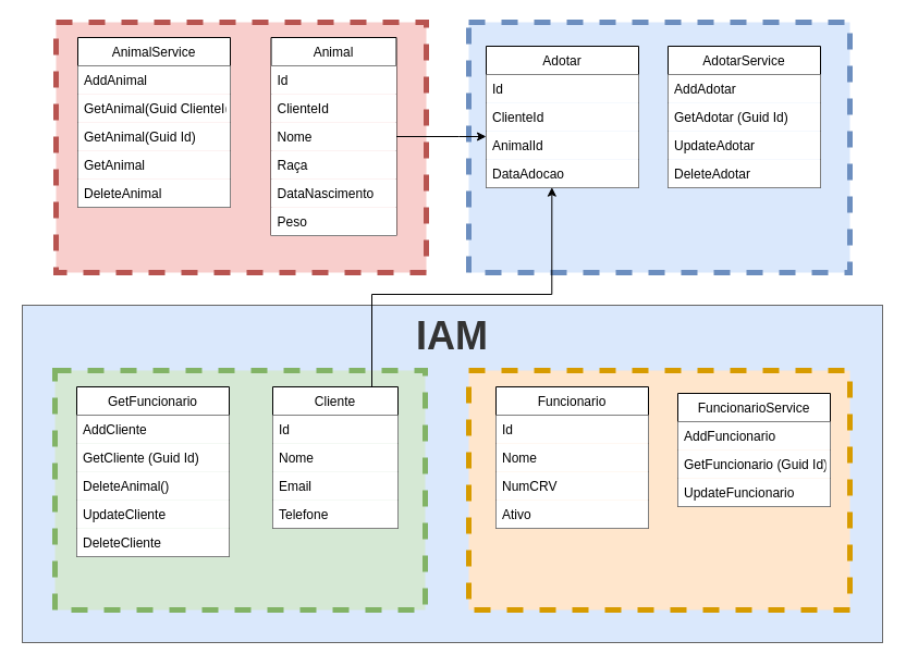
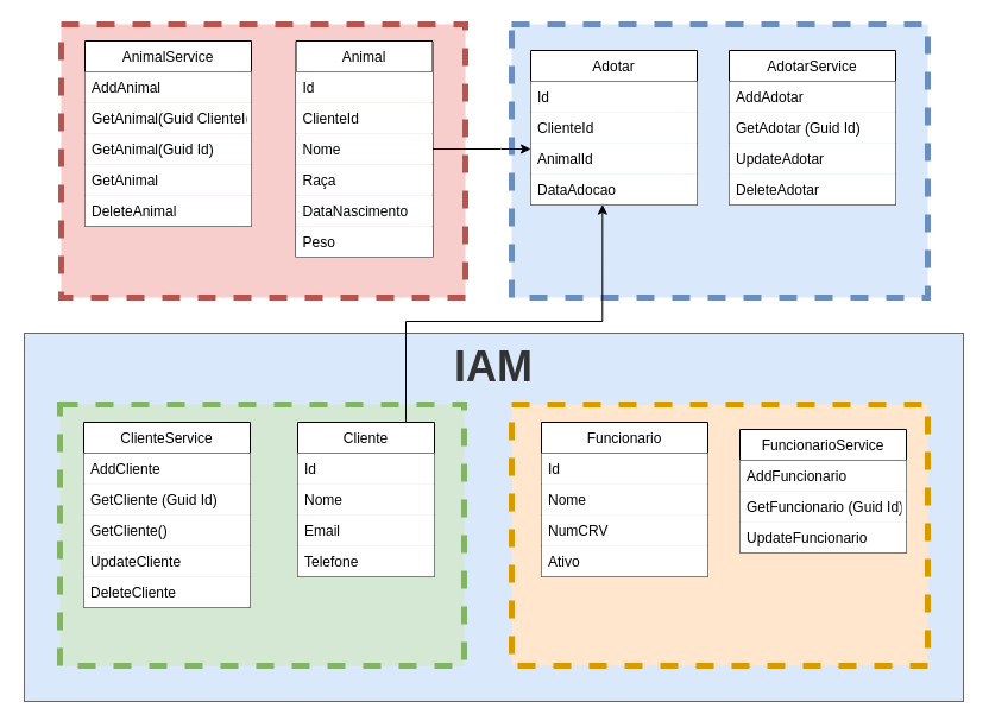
  <mxCell id="0" />
  <mxCell id="1" parent="0" />
  <mxCell id="2" value="" style="rounded=0;whiteSpace=wrap;html=1;shadow=0;dashed=1;strokeWidth=5;fillColor=#f8cecc;strokeColor=#b85450;" parent="1" vertex="1"><mxGeometry x="51" y="20" width="340" height="230" as="geometry" /></mxCell>
  <mxCell id="3" value="IAM" style="rounded=0;whiteSpace=wrap;html=1;fillColor=#dae8fc;strokeColor=#666666;fontColor=#333333;verticalAlign=top;fontStyle=1;fontSize=36;" vertex="1" parent="1"><mxGeometry x="20" y="280" width="790" height="310" as="geometry" /></mxCell>
  <mxCell id="4" value="" style="rounded=0;whiteSpace=wrap;html=1;shadow=0;dashed=1;strokeWidth=5;fillColor=#dae8fc;strokeColor=#6c8ebf;" vertex="1" parent="1"><mxGeometry x="430" y="20" width="350" height="230" as="geometry" /></mxCell>
  <mxCell id="5" value="" style="rounded=0;whiteSpace=wrap;html=1;shadow=0;dashed=1;strokeWidth=5;fillColor=#ffe6cc;strokeColor=#d79b00;" parent="1" vertex="1"><mxGeometry x="430" y="340" width="350" height="220" as="geometry" /></mxCell>
  <mxCell id="6" value="" style="rounded=0;whiteSpace=wrap;html=1;dashed=1;strokeColor=#82b366;shadow=0;fillColor=#d5e8d4;strokeWidth=5;" parent="1" vertex="1"><mxGeometry x="50" y="340" width="340" height="220" as="geometry" /></mxCell>
  <mxCell id="7" value="Adotar" style="swimlane;fontStyle=0;childLayout=stackLayout;horizontal=1;startSize=26;horizontalStack=0;resizeParent=1;resizeParentMax=0;resizeLast=0;collapsible=1;marginBottom=0;" vertex="1" parent="1"><mxGeometry x="446" y="42" width="140" height="130" as="geometry" /></mxCell>
  <mxCell id="8" value="Id" style="text;align=left;verticalAlign=top;spacingLeft=4;spacingRight=4;overflow=hidden;rotatable=0;points=[[0,0.5],[1,0.5]];portConstraint=eastwest;fillColor=#ffffff;" vertex="1" parent="7"><mxGeometry y="26" width="140" height="26" as="geometry" /></mxCell>
  <mxCell id="9" value="ClienteId" style="text;align=left;verticalAlign=top;spacingLeft=4;spacingRight=4;overflow=hidden;rotatable=0;points=[[0,0.5],[1,0.5]];portConstraint=eastwest;fillColor=#ffffff;" vertex="1" parent="7"><mxGeometry y="52" width="140" height="26" as="geometry" /></mxCell>
  <mxCell id="10" value="AnimalId" style="text;strokeColor=none;align=left;verticalAlign=top;spacingLeft=4;spacingRight=4;overflow=hidden;rotatable=0;points=[[0,0.5],[1,0.5]];portConstraint=eastwest;fillColor=#ffffff;" vertex="1" parent="7"><mxGeometry y="78" width="140" height="26" as="geometry" /></mxCell>
  <mxCell id="11" value="DataAdocao" style="text;strokeColor=none;align=left;verticalAlign=top;spacingLeft=4;spacingRight=4;overflow=hidden;rotatable=0;points=[[0,0.5],[1,0.5]];portConstraint=eastwest;fillColor=#ffffff;" vertex="1" parent="7"><mxGeometry y="104" width="140" height="26" as="geometry" /></mxCell>
  <mxCell id="12" value="AdotarService" style="swimlane;fontStyle=0;childLayout=stackLayout;horizontal=1;startSize=26;horizontalStack=0;resizeParent=1;resizeParentMax=0;resizeLast=0;collapsible=1;marginBottom=0;" vertex="1" parent="1"><mxGeometry x="613" y="42" width="140" height="130" as="geometry" /></mxCell>
  <mxCell id="13" value="AddAdotar" style="text;strokeColor=none;align=left;verticalAlign=top;spacingLeft=4;spacingRight=4;overflow=hidden;rotatable=0;points=[[0,0.5],[1,0.5]];portConstraint=eastwest;fillColor=#ffffff;" vertex="1" parent="12"><mxGeometry y="26" width="140" height="26" as="geometry" /></mxCell>
  <mxCell id="14" value="GetAdotar (Guid Id)" style="text;strokeColor=none;align=left;verticalAlign=top;spacingLeft=4;spacingRight=4;overflow=hidden;rotatable=0;points=[[0,0.5],[1,0.5]];portConstraint=eastwest;fillColor=#ffffff;" vertex="1" parent="12"><mxGeometry y="52" width="140" height="26" as="geometry" /></mxCell>
  <mxCell id="15" value="UpdateAdotar" style="text;strokeColor=none;align=left;verticalAlign=top;spacingLeft=4;spacingRight=4;overflow=hidden;rotatable=0;points=[[0,0.5],[1,0.5]];portConstraint=eastwest;fillColor=#ffffff;" vertex="1" parent="12"><mxGeometry y="78" width="140" height="26" as="geometry" /></mxCell>
  <mxCell id="16" value="DeleteAdotar" style="text;strokeColor=none;align=left;verticalAlign=top;spacingLeft=4;spacingRight=4;overflow=hidden;rotatable=0;points=[[0,0.5],[1,0.5]];portConstraint=eastwest;fillColor=#ffffff;" vertex="1" parent="12"><mxGeometry y="104" width="140" height="26" as="geometry" /></mxCell>
  <mxCell id="17" value="Animal" style="swimlane;fontStyle=0;childLayout=stackLayout;horizontal=1;startSize=26;horizontalStack=0;resizeParent=1;resizeParentMax=0;resizeLast=0;collapsible=1;marginBottom=0;" parent="1" vertex="1"><mxGeometry x="248.5" y="34" width="115" height="182" as="geometry" /></mxCell>
  <mxCell id="18" value="Id" style="text;strokeColor=none;align=left;verticalAlign=top;spacingLeft=4;spacingRight=4;overflow=hidden;rotatable=0;points=[[0,0.5],[1,0.5]];portConstraint=eastwest;fillColor=#ffffff;" parent="17" vertex="1"><mxGeometry y="26" width="115" height="26" as="geometry" /></mxCell>
  <mxCell id="19" value="ClienteId" style="text;strokeColor=none;align=left;verticalAlign=top;spacingLeft=4;spacingRight=4;overflow=hidden;rotatable=0;points=[[0,0.5],[1,0.5]];portConstraint=eastwest;fillColor=#ffffff;" parent="17" vertex="1"><mxGeometry y="52" width="115" height="26" as="geometry" /></mxCell>
  <mxCell id="20" value="Nome&#10;" style="text;strokeColor=none;align=left;verticalAlign=top;spacingLeft=4;spacingRight=4;overflow=hidden;rotatable=0;points=[[0,0.5],[1,0.5]];portConstraint=eastwest;fillColor=#ffffff;" parent="17" vertex="1"><mxGeometry y="78" width="115" height="26" as="geometry" /></mxCell>
  <mxCell id="21" value="Raça" style="text;strokeColor=none;align=left;verticalAlign=top;spacingLeft=4;spacingRight=4;overflow=hidden;rotatable=0;points=[[0,0.5],[1,0.5]];portConstraint=eastwest;fillColor=#ffffff;" parent="17" vertex="1"><mxGeometry y="104" width="115" height="26" as="geometry" /></mxCell>
  <mxCell id="22" value="DataNascimento" style="text;strokeColor=none;align=left;verticalAlign=top;spacingLeft=4;spacingRight=4;overflow=hidden;rotatable=0;points=[[0,0.5],[1,0.5]];portConstraint=eastwest;fillColor=#ffffff;" parent="17" vertex="1"><mxGeometry y="130" width="115" height="26" as="geometry" /></mxCell>
  <mxCell id="23" value="Peso" style="text;strokeColor=none;align=left;verticalAlign=top;spacingLeft=4;spacingRight=4;overflow=hidden;rotatable=0;points=[[0,0.5],[1,0.5]];portConstraint=eastwest;fillColor=#ffffff;" parent="17" vertex="1"><mxGeometry y="156" width="115" height="26" as="geometry" /></mxCell>
  <mxCell id="24" value="AnimalService" style="swimlane;fontStyle=0;childLayout=stackLayout;horizontal=1;startSize=26;horizontalStack=0;resizeParent=1;resizeParentMax=0;resizeLast=0;collapsible=1;marginBottom=0;" parent="1" vertex="1"><mxGeometry x="71" y="34" width="140" height="156" as="geometry" /></mxCell>
  <mxCell id="25" value="AddAnimal" style="text;strokeColor=none;align=left;verticalAlign=top;spacingLeft=4;spacingRight=4;overflow=hidden;rotatable=0;points=[[0,0.5],[1,0.5]];portConstraint=eastwest;fillColor=#ffffff;" parent="24" vertex="1"><mxGeometry y="26" width="140" height="26" as="geometry" /></mxCell>
  <mxCell id="26" value="GetAnimal(Guid ClienteId)" style="text;strokeColor=none;align=left;verticalAlign=top;spacingLeft=4;spacingRight=4;overflow=hidden;rotatable=0;points=[[0,0.5],[1,0.5]];portConstraint=eastwest;fillColor=#ffffff;" parent="24" vertex="1"><mxGeometry y="52" width="140" height="26" as="geometry" /></mxCell>
  <mxCell id="27" value="GetAnimal(Guid Id)" style="text;strokeColor=none;align=left;verticalAlign=top;spacingLeft=4;spacingRight=4;overflow=hidden;rotatable=0;points=[[0,0.5],[1,0.5]];portConstraint=eastwest;fillColor=#ffffff;" parent="24" vertex="1"><mxGeometry y="78" width="140" height="26" as="geometry" /></mxCell>
  <mxCell id="28" value="GetAnimal" style="text;strokeColor=none;align=left;verticalAlign=top;spacingLeft=4;spacingRight=4;overflow=hidden;rotatable=0;points=[[0,0.5],[1,0.5]];portConstraint=eastwest;fillColor=#ffffff;" parent="24" vertex="1"><mxGeometry y="104" width="140" height="26" as="geometry" /></mxCell>
  <mxCell id="29" value="DeleteAnimal" style="text;strokeColor=none;align=left;verticalAlign=top;spacingLeft=4;spacingRight=4;overflow=hidden;rotatable=0;points=[[0,0.5],[1,0.5]];portConstraint=eastwest;fillColor=#ffffff;" parent="24" vertex="1"><mxGeometry y="130" width="140" height="26" as="geometry" /></mxCell>
  <mxCell id="30" style="edgeStyle=orthogonalEdgeStyle;rounded=0;orthogonalLoop=1;jettySize=auto;html=1;" edge="1" parent="1" source="20" target="10"><mxGeometry relative="1" as="geometry"><Array as="points"><mxPoint x="421" y="125" /><mxPoint x="421" y="125" /></Array></mxGeometry></mxCell>
  <mxCell id="31" style="edgeStyle=orthogonalEdgeStyle;rounded=0;orthogonalLoop=1;jettySize=auto;html=1;entryX=0.431;entryY=0.987;entryDx=0;entryDy=0;entryPerimeter=0;" edge="1" parent="1" source="42" target="11"><mxGeometry relative="1" as="geometry"><Array as="points"><mxPoint x="341" y="270" /><mxPoint x="506" y="270" /></Array></mxGeometry></mxCell>
  <mxCell id="32" value="Funcionario" style="swimlane;fontStyle=0;childLayout=stackLayout;horizontal=1;startSize=26;horizontalStack=0;resizeParent=1;resizeParentMax=0;resizeLast=0;collapsible=1;marginBottom=0;" parent="1" vertex="1"><mxGeometry x="455" y="355" width="140" height="130" as="geometry" /></mxCell>
  <mxCell id="33" value="Id" style="text;strokeColor=none;align=left;verticalAlign=top;spacingLeft=4;spacingRight=4;overflow=hidden;rotatable=0;points=[[0,0.5],[1,0.5]];portConstraint=eastwest;fillColor=#ffffff;" parent="32" vertex="1"><mxGeometry y="26" width="140" height="26" as="geometry" /></mxCell>
  <mxCell id="34" value="Nome" style="text;strokeColor=none;align=left;verticalAlign=top;spacingLeft=4;spacingRight=4;overflow=hidden;rotatable=0;points=[[0,0.5],[1,0.5]];portConstraint=eastwest;fillColor=#ffffff;" parent="32" vertex="1"><mxGeometry y="52" width="140" height="26" as="geometry" /></mxCell>
  <mxCell id="35" value="NumCRV" style="text;strokeColor=none;align=left;verticalAlign=top;spacingLeft=4;spacingRight=4;overflow=hidden;rotatable=0;points=[[0,0.5],[1,0.5]];portConstraint=eastwest;fillColor=#ffffff;" parent="32" vertex="1"><mxGeometry y="78" width="140" height="26" as="geometry" /></mxCell>
  <mxCell id="36" value="Ativo" style="text;strokeColor=none;align=left;verticalAlign=top;spacingLeft=4;spacingRight=4;overflow=hidden;rotatable=0;points=[[0,0.5],[1,0.5]];portConstraint=eastwest;fillColor=#ffffff;" parent="32" vertex="1"><mxGeometry y="104" width="140" height="26" as="geometry" /></mxCell>
  <mxCell id="37" value="FuncionarioService" style="swimlane;fontStyle=0;childLayout=stackLayout;horizontal=1;startSize=26;horizontalStack=0;resizeParent=1;resizeParentMax=0;resizeLast=0;collapsible=1;marginBottom=0;" parent="1" vertex="1"><mxGeometry x="622" y="361" width="140" height="104" as="geometry" /></mxCell>
  <mxCell id="38" value="AddFuncionario" style="text;strokeColor=none;align=left;verticalAlign=top;spacingLeft=4;spacingRight=4;overflow=hidden;rotatable=0;points=[[0,0.5],[1,0.5]];portConstraint=eastwest;fillColor=#ffffff;" parent="37" vertex="1"><mxGeometry y="26" width="140" height="26" as="geometry" /></mxCell>
  <mxCell id="39" value="GetFuncionario (Guid Id)" style="text;strokeColor=none;align=left;verticalAlign=top;spacingLeft=4;spacingRight=4;overflow=hidden;rotatable=0;points=[[0,0.5],[1,0.5]];portConstraint=eastwest;fillColor=#ffffff;" parent="37" vertex="1"><mxGeometry y="52" width="140" height="26" as="geometry" /></mxCell>
  <mxCell id="40" value="UpdateFuncionario" style="text;strokeColor=none;align=left;verticalAlign=top;spacingLeft=4;spacingRight=4;overflow=hidden;rotatable=0;points=[[0,0.5],[1,0.5]];portConstraint=eastwest;fillColor=#ffffff;" parent="37" vertex="1"><mxGeometry y="78" width="140" height="26" as="geometry" /></mxCell>
  <mxCell id="41" value="Cliente" style="swimlane;fontStyle=0;childLayout=stackLayout;horizontal=1;startSize=26;horizontalStack=0;resizeParent=1;resizeParentMax=0;resizeLast=0;collapsible=1;marginBottom=0;" parent="1" vertex="1"><mxGeometry x="250" y="355" width="115" height="130" as="geometry" /></mxCell>
  <mxCell id="42" value="Id" style="text;strokeColor=none;align=left;verticalAlign=top;spacingLeft=4;spacingRight=4;overflow=hidden;rotatable=0;points=[[0,0.5],[1,0.5]];portConstraint=eastwest;fillColor=#ffffff;" parent="41" vertex="1"><mxGeometry y="26" width="115" height="26" as="geometry" /></mxCell>
  <mxCell id="43" value="Nome" style="text;strokeColor=none;align=left;verticalAlign=top;spacingLeft=4;spacingRight=4;overflow=hidden;rotatable=0;points=[[0,0.5],[1,0.5]];portConstraint=eastwest;fillColor=#ffffff;" parent="41" vertex="1"><mxGeometry y="52" width="115" height="26" as="geometry" /></mxCell>
  <mxCell id="44" value="Email" style="text;strokeColor=none;align=left;verticalAlign=top;spacingLeft=4;spacingRight=4;overflow=hidden;rotatable=0;points=[[0,0.5],[1,0.5]];portConstraint=eastwest;fillColor=#ffffff;" parent="41" vertex="1"><mxGeometry y="78" width="115" height="26" as="geometry" /></mxCell>
  <mxCell id="45" value="Telefone" style="text;strokeColor=none;align=left;verticalAlign=top;spacingLeft=4;spacingRight=4;overflow=hidden;rotatable=0;points=[[0,0.5],[1,0.5]];portConstraint=eastwest;fillColor=#ffffff;" parent="41" vertex="1"><mxGeometry y="104" width="115" height="26" as="geometry" /></mxCell>
- <mxCell id="46" value="GetFuncionario" style="swimlane;fontStyle=0;childLayout=stackLayout;horizontal=1;startSize=26;horizontalStack=0;resizeParent=1;resizeParentMax=0;resizeLast=0;collapsible=1;marginBottom=0;" parent="1" vertex="1"><mxGeometry x="70" y="355" width="140" height="156" as="geometry" /></mxCell>
+ <mxCell id="46" value="ClienteService" style="swimlane;fontStyle=0;childLayout=stackLayout;horizontal=1;startSize=26;horizontalStack=0;resizeParent=1;resizeParentMax=0;resizeLast=0;collapsible=1;marginBottom=0;" parent="1" vertex="1"><mxGeometry x="70" y="355" width="140" height="156" as="geometry" /></mxCell>
  <mxCell id="47" value="AddCliente" style="text;strokeColor=none;align=left;verticalAlign=top;spacingLeft=4;spacingRight=4;overflow=hidden;rotatable=0;points=[[0,0.5],[1,0.5]];portConstraint=eastwest;fillColor=#ffffff;" parent="46" vertex="1"><mxGeometry y="26" width="140" height="26" as="geometry" /></mxCell>
  <mxCell id="48" value="GetCliente (Guid Id)" style="text;strokeColor=none;align=left;verticalAlign=top;spacingLeft=4;spacingRight=4;overflow=hidden;rotatable=0;points=[[0,0.5],[1,0.5]];portConstraint=eastwest;fillColor=#ffffff;" parent="46" vertex="1"><mxGeometry y="52" width="140" height="26" as="geometry" /></mxCell>
- <mxCell id="49" value="DeleteAnimal()&#10;" style="text;strokeColor=none;align=left;verticalAlign=top;spacingLeft=4;spacingRight=4;overflow=hidden;rotatable=0;points=[[0,0.5],[1,0.5]];portConstraint=eastwest;fillColor=#ffffff;" parent="46" vertex="1"><mxGeometry y="78" width="140" height="26" as="geometry" /></mxCell>
+ <mxCell id="49" value="GetCliente()&#10;" style="text;strokeColor=none;align=left;verticalAlign=top;spacingLeft=4;spacingRight=4;overflow=hidden;rotatable=0;points=[[0,0.5],[1,0.5]];portConstraint=eastwest;fillColor=#ffffff;" parent="46" vertex="1"><mxGeometry y="78" width="140" height="26" as="geometry" /></mxCell>
  <mxCell id="50" value="UpdateCliente" style="text;strokeColor=none;align=left;verticalAlign=top;spacingLeft=4;spacingRight=4;overflow=hidden;rotatable=0;points=[[0,0.5],[1,0.5]];portConstraint=eastwest;fillColor=#ffffff;" parent="46" vertex="1"><mxGeometry y="104" width="140" height="26" as="geometry" /></mxCell>
  <mxCell id="51" value="DeleteCliente" style="text;strokeColor=none;align=left;verticalAlign=top;spacingLeft=4;spacingRight=4;overflow=hidden;rotatable=0;points=[[0,0.5],[1,0.5]];portConstraint=eastwest;fillColor=#ffffff;" parent="46" vertex="1"><mxGeometry y="130" width="140" height="26" as="geometry" /></mxCell>
